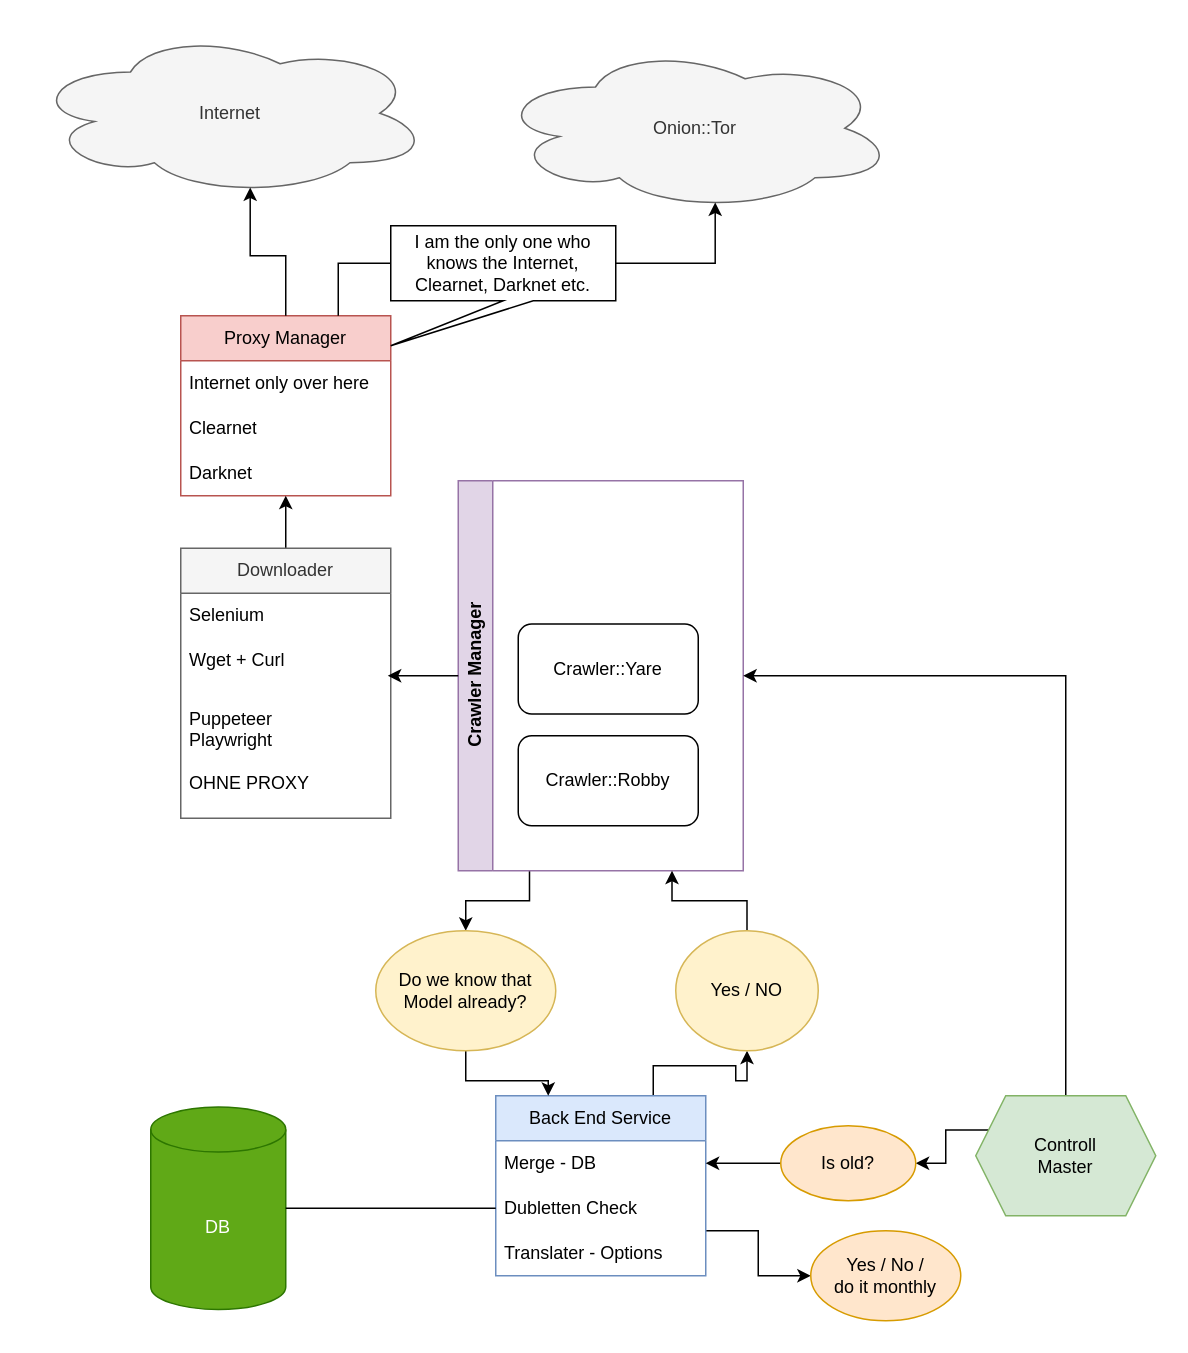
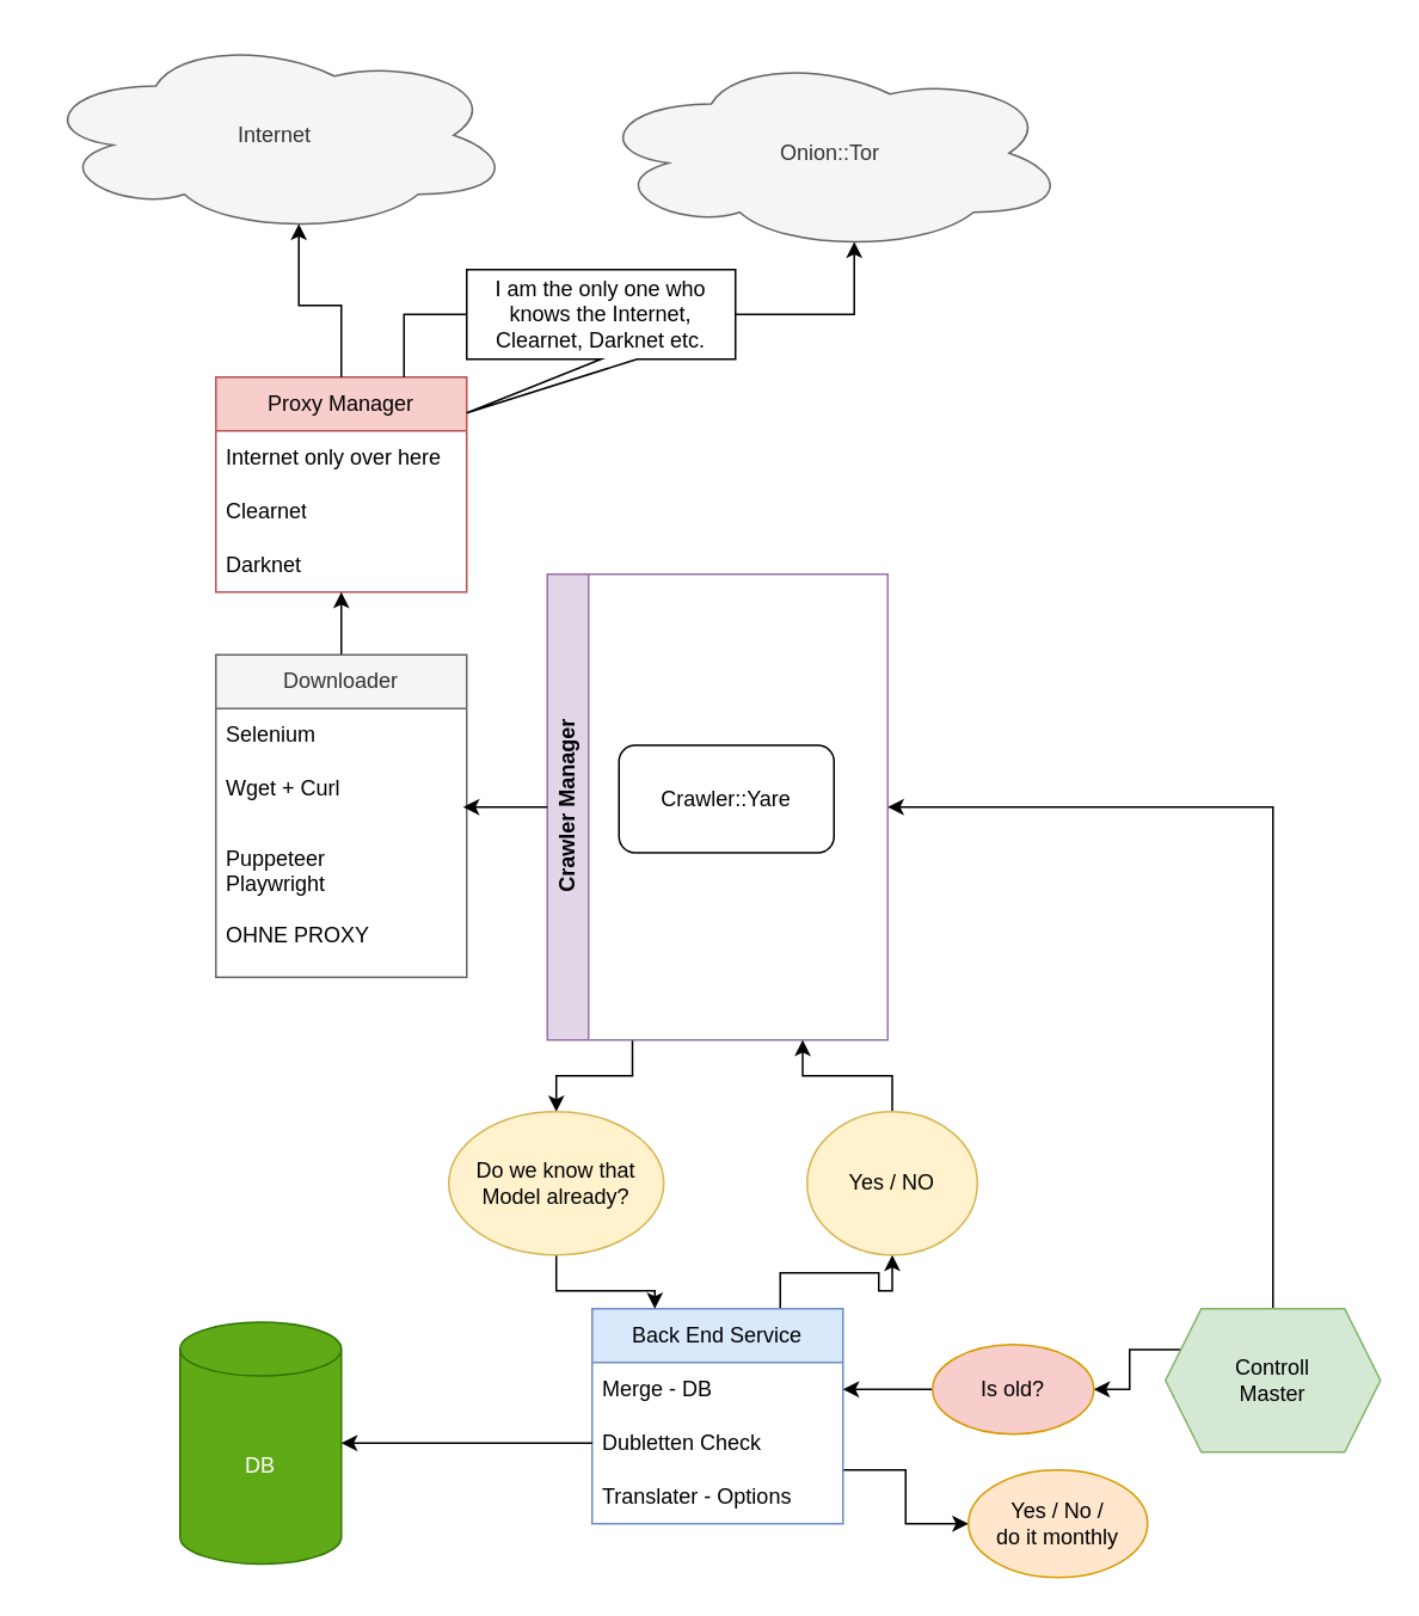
  <mxCell id="0" />
  <mxCell id="1" parent="0" />
  <mxCell id="2" value="Internet" style="ellipse;shape=cloud;whiteSpace=wrap;html=1;fillColor=#f5f5f5;fontColor=#333333;strokeColor=#666666;" parent="1" vertex="1"><mxGeometry x="20" y="20" width="266" height="110" as="geometry" /></mxCell>
  <mxCell id="3" value="Proxy Manager" style="swimlane;fontStyle=0;childLayout=stackLayout;horizontal=1;startSize=30;horizontalStack=0;resizeParent=1;resizeParentMax=0;resizeLast=0;collapsible=1;marginBottom=0;whiteSpace=wrap;html=1;fillColor=#f8cecc;strokeColor=#b85450;" parent="1" vertex="1"><mxGeometry x="120" y="210" width="140" height="120" as="geometry" /></mxCell>
  <mxCell id="4" value="Internet only over here" style="text;strokeColor=none;fillColor=none;align=left;verticalAlign=middle;spacingLeft=4;spacingRight=4;overflow=hidden;points=[[0,0.5],[1,0.5]];portConstraint=eastwest;rotatable=0;whiteSpace=wrap;html=1;" parent="3" vertex="1"><mxGeometry y="30" width="140" height="30" as="geometry" /></mxCell>
  <mxCell id="5" value="Clearnet" style="text;strokeColor=none;fillColor=none;align=left;verticalAlign=middle;spacingLeft=4;spacingRight=4;overflow=hidden;points=[[0,0.5],[1,0.5]];portConstraint=eastwest;rotatable=0;whiteSpace=wrap;html=1;" parent="3" vertex="1"><mxGeometry y="60" width="140" height="30" as="geometry" /></mxCell>
  <mxCell id="6" value="Darknet" style="text;strokeColor=none;fillColor=none;align=left;verticalAlign=middle;spacingLeft=4;spacingRight=4;overflow=hidden;points=[[0,0.5],[1,0.5]];portConstraint=eastwest;rotatable=0;whiteSpace=wrap;html=1;" parent="3" vertex="1"><mxGeometry y="90" width="140" height="30" as="geometry" /></mxCell>
  <mxCell id="7" style="edgeStyle=orthogonalEdgeStyle;rounded=0;orthogonalLoop=1;jettySize=auto;html=1;exitX=0.5;exitY=0;exitDx=0;exitDy=0;entryX=0.55;entryY=0.95;entryDx=0;entryDy=0;entryPerimeter=0;" parent="1" source="3" target="2" edge="1"><mxGeometry relative="1" as="geometry" /></mxCell>
  <mxCell id="8" style="edgeStyle=orthogonalEdgeStyle;rounded=0;orthogonalLoop=1;jettySize=auto;html=1;exitX=0.5;exitY=0;exitDx=0;exitDy=0;entryX=0.5;entryY=1;entryDx=0;entryDy=0;" parent="1" source="9" target="3" edge="1"><mxGeometry relative="1" as="geometry" /></mxCell>
  <mxCell id="9" value="Downloader" style="swimlane;fontStyle=0;childLayout=stackLayout;horizontal=1;startSize=30;horizontalStack=0;resizeParent=1;resizeParentMax=0;resizeLast=0;collapsible=1;marginBottom=0;whiteSpace=wrap;html=1;fillColor=#f5f5f5;fontColor=#333333;strokeColor=#666666;" parent="1" vertex="1"><mxGeometry x="120" y="365" width="140" height="180" as="geometry" /></mxCell>
  <mxCell id="10" value="Selenium" style="text;strokeColor=none;fillColor=none;align=left;verticalAlign=middle;spacingLeft=4;spacingRight=4;overflow=hidden;points=[[0,0.5],[1,0.5]];portConstraint=eastwest;rotatable=0;whiteSpace=wrap;html=1;" parent="9" vertex="1"><mxGeometry y="30" width="140" height="30" as="geometry" /></mxCell>
  <mxCell id="11" value="Wget + Curl" style="text;strokeColor=none;fillColor=none;align=left;verticalAlign=middle;spacingLeft=4;spacingRight=4;overflow=hidden;points=[[0,0.5],[1,0.5]];portConstraint=eastwest;rotatable=0;whiteSpace=wrap;html=1;" parent="9" vertex="1"><mxGeometry y="60" width="140" height="30" as="geometry" /></mxCell>
  <mxCell id="12" value="&lt;div&gt;Puppeteer&lt;/div&gt;&lt;div&gt;Playwright&lt;/div&gt;&lt;div&gt;&lt;br&gt;&lt;/div&gt;OHNE PROXY" style="text;strokeColor=none;fillColor=none;align=left;verticalAlign=middle;spacingLeft=4;spacingRight=4;overflow=hidden;points=[[0,0.5],[1,0.5]];portConstraint=eastwest;rotatable=0;whiteSpace=wrap;html=1;" parent="9" vertex="1"><mxGeometry y="90" width="140" height="90" as="geometry" /></mxCell>
  <mxCell id="13" style="edgeStyle=orthogonalEdgeStyle;rounded=0;orthogonalLoop=1;jettySize=auto;html=1;exitX=0.75;exitY=0;exitDx=0;exitDy=0;entryX=0.5;entryY=1;entryDx=0;entryDy=0;" parent="1" source="15" target="27" edge="1"><mxGeometry relative="1" as="geometry" /></mxCell>
  <mxCell id="14" style="edgeStyle=orthogonalEdgeStyle;rounded=0;orthogonalLoop=1;jettySize=auto;html=1;exitX=1;exitY=0.75;exitDx=0;exitDy=0;entryX=0;entryY=0.5;entryDx=0;entryDy=0;" parent="1" source="15" target="33" edge="1"><mxGeometry relative="1" as="geometry" /></mxCell>
  <mxCell id="15" value="Back End Service" style="swimlane;fontStyle=0;childLayout=stackLayout;horizontal=1;startSize=30;horizontalStack=0;resizeParent=1;resizeParentMax=0;resizeLast=0;collapsible=1;marginBottom=0;whiteSpace=wrap;html=1;fillColor=#dae8fc;strokeColor=#6c8ebf;" parent="1" vertex="1"><mxGeometry x="330" y="730" width="140" height="120" as="geometry" /></mxCell>
  <mxCell id="16" value="Merge - DB" style="text;strokeColor=none;fillColor=none;align=left;verticalAlign=middle;spacingLeft=4;spacingRight=4;overflow=hidden;points=[[0,0.5],[1,0.5]];portConstraint=eastwest;rotatable=0;whiteSpace=wrap;html=1;" parent="15" vertex="1"><mxGeometry y="30" width="140" height="30" as="geometry" /></mxCell>
  <mxCell id="17" value="Dubletten Check" style="text;strokeColor=none;fillColor=none;align=left;verticalAlign=middle;spacingLeft=4;spacingRight=4;overflow=hidden;points=[[0,0.5],[1,0.5]];portConstraint=eastwest;rotatable=0;whiteSpace=wrap;html=1;" parent="15" vertex="1"><mxGeometry y="60" width="140" height="30" as="geometry" /></mxCell>
  <mxCell id="18" value="Translater - Options" style="text;strokeColor=none;fillColor=none;align=left;verticalAlign=middle;spacingLeft=4;spacingRight=4;overflow=hidden;points=[[0,0.5],[1,0.5]];portConstraint=eastwest;rotatable=0;whiteSpace=wrap;html=1;" parent="15" vertex="1"><mxGeometry y="90" width="140" height="30" as="geometry" /></mxCell>
  <mxCell id="19" style="edgeStyle=orthogonalEdgeStyle;rounded=0;orthogonalLoop=1;jettySize=auto;html=1;exitX=0.25;exitY=1;exitDx=0;exitDy=0;entryX=0.5;entryY=0;entryDx=0;entryDy=0;" parent="1" source="20" target="24" edge="1"><mxGeometry relative="1" as="geometry" /></mxCell>
  <mxCell id="20" value="Crawler Manager" style="swimlane;horizontal=0;whiteSpace=wrap;html=1;fillColor=#e1d5e7;strokeColor=#9673a6;" parent="1" vertex="1"><mxGeometry x="305" y="320" width="190" height="260" as="geometry" /></mxCell>
  <mxCell id="21" value="Crawler::Yare" style="rounded=1;whiteSpace=wrap;html=1;" parent="20" vertex="1"><mxGeometry x="40" y="95.5" width="120" height="60" as="geometry" /></mxCell>
- <mxCell id="22" value="Crawler::Robby" style="rounded=1;whiteSpace=wrap;html=1;" parent="20" vertex="1"><mxGeometry x="40" y="170" width="120" height="60" as="geometry" /></mxCell>
  <mxCell id="23" style="edgeStyle=orthogonalEdgeStyle;rounded=0;orthogonalLoop=1;jettySize=auto;html=1;exitX=0.5;exitY=1;exitDx=0;exitDy=0;entryX=0.25;entryY=0;entryDx=0;entryDy=0;" parent="1" source="24" target="15" edge="1"><mxGeometry relative="1" as="geometry"><Array as="points"><mxPoint x="310" y="720" /><mxPoint x="365" y="720" /></Array></mxGeometry></mxCell>
  <mxCell id="24" value="Do we know that&lt;br&gt;Model already?" style="ellipse;whiteSpace=wrap;html=1;fillColor=#fff2cc;strokeColor=#d6b656;" parent="1" vertex="1"><mxGeometry x="250" y="620" width="120" height="80" as="geometry" /></mxCell>
  <mxCell id="25" style="edgeStyle=orthogonalEdgeStyle;rounded=0;orthogonalLoop=1;jettySize=auto;html=1;exitX=0;exitY=0.5;exitDx=0;exitDy=0;entryX=0.986;entryY=0.833;entryDx=0;entryDy=0;entryPerimeter=0;" parent="1" source="20" target="11" edge="1"><mxGeometry relative="1" as="geometry" /></mxCell>
  <mxCell id="26" style="edgeStyle=orthogonalEdgeStyle;rounded=0;orthogonalLoop=1;jettySize=auto;html=1;exitX=0.5;exitY=0;exitDx=0;exitDy=0;entryX=0.75;entryY=1;entryDx=0;entryDy=0;" parent="1" source="27" target="20" edge="1"><mxGeometry relative="1" as="geometry" /></mxCell>
  <mxCell id="27" value="Yes / NO" style="ellipse;whiteSpace=wrap;html=1;fillColor=#fff2cc;strokeColor=#d6b656;" parent="1" vertex="1"><mxGeometry x="450" y="620" width="95" height="80" as="geometry" /></mxCell>
  <mxCell id="28" style="edgeStyle=orthogonalEdgeStyle;rounded=0;orthogonalLoop=1;jettySize=auto;html=1;exitX=0.5;exitY=0;exitDx=0;exitDy=0;entryX=1;entryY=0.5;entryDx=0;entryDy=0;" parent="1" source="30" target="20" edge="1"><mxGeometry relative="1" as="geometry" /></mxCell>
  <mxCell id="29" style="edgeStyle=orthogonalEdgeStyle;rounded=0;orthogonalLoop=1;jettySize=auto;html=1;exitX=0;exitY=0.25;exitDx=0;exitDy=0;entryX=1;entryY=0.5;entryDx=0;entryDy=0;" parent="1" source="30" target="32" edge="1"><mxGeometry relative="1" as="geometry" /></mxCell>
  <mxCell id="30" value="Controll&lt;br&gt;Master" style="shape=hexagon;perimeter=hexagonPerimeter2;whiteSpace=wrap;html=1;fixedSize=1;fillColor=#d5e8d4;strokeColor=#82b366;" parent="1" vertex="1"><mxGeometry x="650" y="730" width="120" height="80" as="geometry" /></mxCell>
  <mxCell id="31" style="edgeStyle=orthogonalEdgeStyle;rounded=0;orthogonalLoop=1;jettySize=auto;html=1;exitX=0;exitY=0.5;exitDx=0;exitDy=0;entryX=1;entryY=0.5;entryDx=0;entryDy=0;" parent="1" source="32" target="16" edge="1"><mxGeometry relative="1" as="geometry" /></mxCell>
- <mxCell id="32" value="Is old?" style="ellipse;whiteSpace=wrap;html=1;fillColor=#ffe6cc;strokeColor=#d79b00;" parent="1" vertex="1"><mxGeometry x="520" y="750" width="90" height="50" as="geometry" /></mxCell>
+ <mxCell id="32" value="Is old?" style="ellipse;whiteSpace=wrap;html=1;fillColor=#f8cecc;strokeColor=#d79b00;" parent="1" vertex="1"><mxGeometry x="520" y="750" width="90" height="50" as="geometry" /></mxCell>
  <mxCell id="33" value="Yes / No / &lt;br&gt;do it monthly" style="ellipse;whiteSpace=wrap;html=1;fillColor=#ffe6cc;strokeColor=#d79b00;" parent="1" vertex="1"><mxGeometry x="540" y="820" width="100" height="60" as="geometry" /></mxCell>
  <mxCell id="34" value="Onion::Tor" style="ellipse;shape=cloud;whiteSpace=wrap;html=1;fillColor=#f5f5f5;fontColor=#333333;strokeColor=#666666;" parent="1" vertex="1"><mxGeometry x="330" y="30" width="266" height="110" as="geometry" /></mxCell>
  <mxCell id="35" style="edgeStyle=orthogonalEdgeStyle;rounded=0;orthogonalLoop=1;jettySize=auto;html=1;exitX=0.75;exitY=0;exitDx=0;exitDy=0;entryX=0.55;entryY=0.95;entryDx=0;entryDy=0;entryPerimeter=0;" parent="1" source="3" target="34" edge="1"><mxGeometry relative="1" as="geometry" /></mxCell>
  <mxCell id="36" value="DB" style="shape=cylinder3;whiteSpace=wrap;html=1;boundedLbl=1;backgroundOutline=1;size=15;fillColor=#60a917;fontColor=#ffffff;strokeColor=#2D7600;" parent="1" vertex="1"><mxGeometry x="100" y="737.5" width="90" height="135" as="geometry" /></mxCell>
- <mxCell id="37" style="edgeStyle=orthogonalEdgeStyle;rounded=0;orthogonalLoop=1;jettySize=auto;html=1;exitX=0;exitY=0.5;exitDx=0;exitDy=0;endArrow=none;" parent="1" source="17" target="36" edge="1"><mxGeometry relative="1" as="geometry" /></mxCell>
+ <mxCell id="37" style="edgeStyle=orthogonalEdgeStyle;rounded=0;orthogonalLoop=1;jettySize=auto;html=1;exitX=0;exitY=0.5;exitDx=0;exitDy=0;" parent="1" source="17" target="36" edge="1"><mxGeometry relative="1" as="geometry" /></mxCell>
  <mxCell id="38" value="I am the only one who &lt;br&gt;knows the Internet, Clearnet, Darknet etc." style="shape=callout;whiteSpace=wrap;html=1;perimeter=calloutPerimeter;position2=0;" parent="1" vertex="1"><mxGeometry x="260" y="150" width="150" height="80" as="geometry" /></mxCell>
